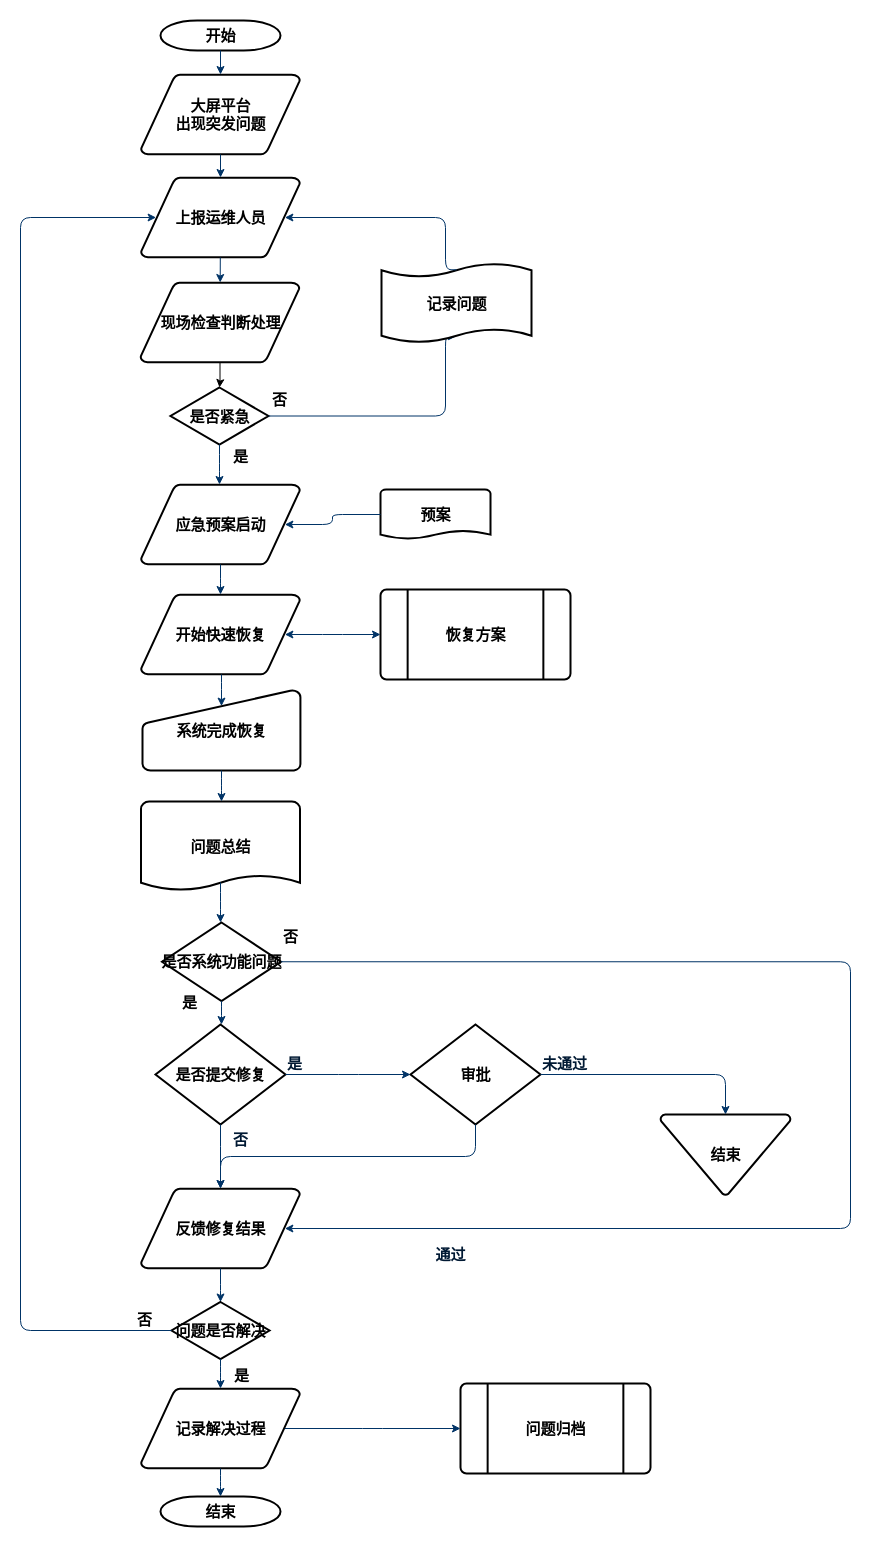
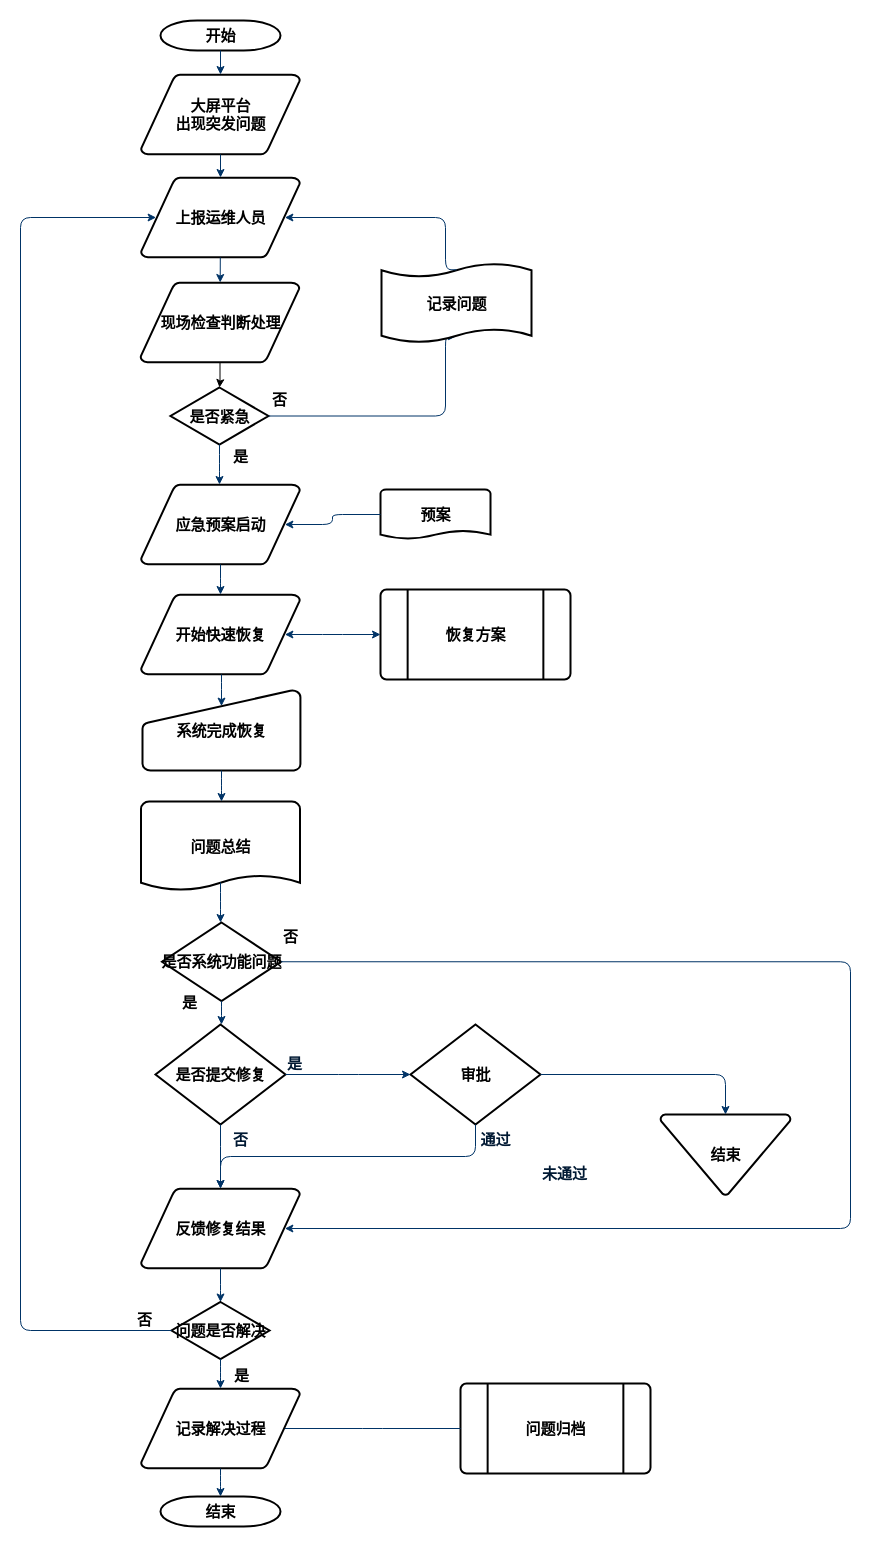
  <mxCell id="0" />
  <mxCell id="1" parent="0" />
  <mxCell id="2" value="开始" style="shape=mxgraph.flowchart.terminator;strokeWidth=2;gradientColor=none;gradientDirection=north;fontStyle=1;html=1;fontSize=15;" parent="1" vertex="1"><mxGeometry x="160" y="20" width="120" height="30" as="geometry" /></mxCell>
  <mxCell id="3" value="大屏平台&lt;br&gt;出现突发问题" style="shape=mxgraph.flowchart.data;strokeWidth=2;gradientColor=none;gradientDirection=north;fontStyle=1;html=1;fontSize=15;" parent="1" vertex="1"><mxGeometry x="140.5" y="74" width="159" height="80" as="geometry" /></mxCell>
  <mxCell id="4" value="应急预案启动" style="shape=mxgraph.flowchart.data;strokeWidth=2;gradientColor=none;gradientDirection=north;fontStyle=1;html=1;fontSize=15;" parent="1" vertex="1"><mxGeometry x="140.5" y="484" width="159" height="80" as="geometry" /></mxCell>
  <mxCell id="5" value="上报运维人员" style="shape=mxgraph.flowchart.data;strokeWidth=2;gradientColor=none;gradientDirection=north;fontStyle=1;html=1;fontSize=15;" parent="1" vertex="1"><mxGeometry x="140.5" y="177" width="159" height="80" as="geometry" /></mxCell>
  <mxCell id="6" value="是否紧急" style="shape=mxgraph.flowchart.decision;strokeWidth=2;gradientColor=none;gradientDirection=north;fontStyle=1;html=1;fontSize=15;" parent="1" vertex="1"><mxGeometry x="170" y="387" width="98" height="57" as="geometry" /></mxCell>
  <mxCell id="7" style="fontStyle=1;strokeColor=#003366;strokeWidth=1;html=1;fontSize=15;" parent="1" source="2" target="3" edge="1"><mxGeometry relative="1" as="geometry" /></mxCell>
  <mxCell id="8" style="fontStyle=1;strokeColor=#003366;strokeWidth=1;html=1;fontSize=15;" parent="1" source="3" target="5" edge="1"><mxGeometry relative="1" as="geometry" /></mxCell>
  <mxCell id="9" style="fontStyle=1;strokeColor=#003366;strokeWidth=1;html=1;fontSize=15;" parent="1" source="5" target="56" edge="1"><mxGeometry relative="1" as="geometry" /></mxCell>
  <mxCell id="10" value="" style="edgeStyle=elbowEdgeStyle;elbow=horizontal;entryX=0.5;entryY=0.91;entryPerimeter=0;exitX=1;exitY=0.5;exitPerimeter=0;fontStyle=1;strokeColor=#003366;strokeWidth=1;html=1;fontSize=15;" parent="1" source="6" target="50" edge="1"><mxGeometry x="381" y="-7.5" width="100" height="100" as="geometry"><mxPoint x="650" y="355" as="sourcePoint" /><mxPoint x="665.395" y="226.5" as="targetPoint" /><Array as="points"><mxPoint x="445" y="308" /></Array></mxGeometry></mxCell>
  <mxCell id="11" value="否" style="text;fontStyle=1;html=1;strokeColor=none;gradientColor=none;fillColor=none;strokeWidth=2;fontSize=15;" parent="1" vertex="1"><mxGeometry x="270" y="384" width="40" height="26" as="geometry" /></mxCell>
  <mxCell id="12" value="" style="edgeStyle=elbowEdgeStyle;elbow=horizontal;fontColor=#001933;fontStyle=1;strokeColor=#003366;strokeWidth=1;html=1;fontSize=15;" parent="1" source="6" target="4" edge="1"><mxGeometry y="50" width="100" height="100" as="geometry"><mxPoint y="94" as="sourcePoint" x="-100" /><mxPoint x="0" y="-6" as="targetPoint" /></mxGeometry></mxCell>
  <mxCell id="13" value="开始快速恢复" style="shape=mxgraph.flowchart.data;strokeWidth=2;gradientColor=none;gradientDirection=north;fontStyle=1;html=1;fontSize=15;" parent="1" vertex="1"><mxGeometry x="140.5" y="594" width="159" height="80" as="geometry" /></mxCell>
  <mxCell id="14" value="是" style="text;fontStyle=1;html=1;strokeColor=none;gradientColor=none;fillColor=none;strokeWidth=2;align=center;fontSize=15;" parent="1" vertex="1"><mxGeometry x="220" y="441" width="40" height="26" as="geometry" /></mxCell>
  <mxCell id="15" value="预案" style="shape=mxgraph.flowchart.document;strokeWidth=2;gradientColor=none;gradientDirection=north;fontStyle=1;html=1;fontSize=15;" parent="1" vertex="1"><mxGeometry x="380" y="489" width="110" height="50" as="geometry" /></mxCell>
  <mxCell id="16" value="" style="edgeStyle=elbowEdgeStyle;elbow=horizontal;exitX=0.905;exitY=0.5;exitPerimeter=0;fontStyle=1;strokeColor=#003366;strokeWidth=1;html=1;startArrow=classic;startFill=1;endArrow=none;endFill=0;fontSize=15;" parent="1" source="4" target="15" edge="1"><mxGeometry y="30" width="100" height="100" as="geometry"><mxPoint y="74" as="sourcePoint" x="-100" /><mxPoint x="0" y="-26" as="targetPoint" /></mxGeometry></mxCell>
  <mxCell id="17" value="" style="edgeStyle=elbowEdgeStyle;elbow=horizontal;fontStyle=1;strokeColor=#003366;strokeWidth=1;html=1;fontSize=15;" parent="1" source="4" target="13" edge="1"><mxGeometry y="30" width="100" height="100" as="geometry"><mxPoint y="74" as="sourcePoint" x="-100" /><mxPoint x="0" y="-26" as="targetPoint" /></mxGeometry></mxCell>
  <mxCell id="18" value="恢复方案" style="shape=mxgraph.flowchart.predefined_process;strokeWidth=2;gradientColor=none;gradientDirection=north;fontStyle=1;html=1;fontSize=15;" parent="1" vertex="1"><mxGeometry x="380" y="589" width="190" height="90" as="geometry" /></mxCell>
  <mxCell id="19" value="" style="edgeStyle=elbowEdgeStyle;elbow=horizontal;exitX=0.905;exitY=0.5;exitPerimeter=0;fontStyle=1;strokeColor=#003366;strokeWidth=1;html=1;startArrow=classic;startFill=1;fontSize=15;" parent="1" source="13" target="18" edge="1"><mxGeometry y="10" width="100" height="100" as="geometry"><mxPoint y="54" as="sourcePoint" x="-100" /><mxPoint x="0" y="-46" as="targetPoint" /></mxGeometry></mxCell>
  <mxCell id="20" value="系统完成恢复" style="shape=mxgraph.flowchart.manual_input;strokeWidth=2;gradientColor=none;gradientDirection=north;fontStyle=1;html=1;fontSize=15;" parent="1" vertex="1"><mxGeometry x="142" y="690" width="158" height="80" as="geometry" /></mxCell>
  <mxCell id="21" value="" style="edgeStyle=elbowEdgeStyle;elbow=horizontal;entryX=0.5;entryY=0.195;entryPerimeter=0;fontStyle=1;strokeColor=#003366;strokeWidth=1;html=1;fontSize=15;" parent="1" source="13" target="20" edge="1"><mxGeometry y="-93" width="100" height="100" as="geometry"><mxPoint y="-49" as="sourcePoint" x="-100" /><mxPoint x="0" y="-149" as="targetPoint" /></mxGeometry></mxCell>
  <mxCell id="22" value="问题总结" style="shape=mxgraph.flowchart.document;strokeWidth=2;gradientColor=none;gradientDirection=north;fontStyle=1;html=1;fontSize=15;" parent="1" vertex="1"><mxGeometry x="140.5" y="801" width="159" height="90" as="geometry" /></mxCell>
  <mxCell id="23" value="" style="edgeStyle=elbowEdgeStyle;elbow=horizontal;exitX=0.5;exitY=1;exitPerimeter=0;fontStyle=1;strokeColor=#003366;strokeWidth=1;html=1;fontSize=15;" parent="1" source="20" target="22" edge="1"><mxGeometry y="-38" width="100" height="100" as="geometry"><mxPoint y="6" as="sourcePoint" x="-100" /><mxPoint x="0" y="-94" as="targetPoint" /></mxGeometry></mxCell>
  <mxCell id="24" value="是否系统功能问题" style="shape=mxgraph.flowchart.decision;strokeWidth=2;gradientColor=none;gradientDirection=north;fontStyle=1;html=1;fontSize=15;" parent="1" vertex="1"><mxGeometry x="161.5" y="922" width="119" height="78.5" as="geometry" /></mxCell>
  <mxCell id="25" value="" style="edgeStyle=elbowEdgeStyle;elbow=horizontal;exitX=0.5;exitY=0.9;exitPerimeter=0;fontStyle=1;strokeColor=#003366;strokeWidth=1;html=1;fontSize=15;" parent="1" source="22" target="24" edge="1"><mxGeometry y="-93" width="100" height="100" as="geometry"><mxPoint y="-49" as="sourcePoint" x="-100" /><mxPoint x="0" y="-149" as="targetPoint" /></mxGeometry></mxCell>
  <mxCell id="26" value="是" style="text;fontStyle=1;html=1;strokeColor=none;gradientColor=none;fillColor=none;strokeWidth=2;fontSize=15;" parent="1" vertex="1"><mxGeometry x="180" y="986.5" width="40" height="26" as="geometry" /></mxCell>
  <mxCell id="27" value="是否提交修复" style="shape=mxgraph.flowchart.decision;strokeWidth=2;gradientColor=none;gradientDirection=north;fontStyle=1;html=1;fontSize=15;" parent="1" vertex="1"><mxGeometry x="155" y="1024" width="130" height="100" as="geometry" /></mxCell>
  <mxCell id="28" value="审批" style="shape=mxgraph.flowchart.decision;strokeWidth=2;gradientColor=none;gradientDirection=north;fontStyle=1;html=1;fontSize=15;" parent="1" vertex="1"><mxGeometry x="410" y="1024" width="130" height="100" as="geometry" /></mxCell>
  <mxCell id="29" value="" style="edgeStyle=elbowEdgeStyle;elbow=horizontal;exitX=0.5;exitY=1;exitPerimeter=0;fontStyle=1;strokeColor=#003366;strokeWidth=1;html=1;fontSize=15;" parent="1" source="24" target="27" edge="1"><mxGeometry y="-116" width="100" height="100" as="geometry"><mxPoint y="-72" as="sourcePoint" x="-100" /><mxPoint x="0" y="-172" as="targetPoint" /></mxGeometry></mxCell>
  <mxCell id="30" value="" style="edgeStyle=elbowEdgeStyle;elbow=horizontal;exitX=1;exitY=0.5;exitPerimeter=0;entryX=0;entryY=0.5;entryPerimeter=0;fontStyle=1;strokeColor=#003366;strokeWidth=1;html=1;fontSize=15;" parent="1" source="27" target="28" edge="1"><mxGeometry y="-130" width="100" height="100" as="geometry"><mxPoint y="-86" as="sourcePoint" x="-100" /><mxPoint x="0" y="-186" as="targetPoint" /></mxGeometry></mxCell>
  <mxCell id="31" value="结束" style="shape=mxgraph.flowchart.merge_or_storage;strokeWidth=2;gradientColor=none;gradientDirection=north;fontStyle=1;html=1;fontSize=15;" parent="1" vertex="1"><mxGeometry x="660" y="1114" width="130" height="80.5" as="geometry" /></mxCell>
  <mxCell id="32" value="" style="edgeStyle=elbowEdgeStyle;elbow=vertical;exitX=1;exitY=0.5;exitPerimeter=0;entryX=0.5;entryY=0;entryPerimeter=0;fontStyle=1;strokeColor=#003366;strokeWidth=1;html=1;fontSize=15;" parent="1" source="28" target="31" edge="1"><mxGeometry y="-130" width="100" height="100" as="geometry"><mxPoint y="-86" as="sourcePoint" x="-100" /><mxPoint x="0" y="-186" as="targetPoint" /><Array as="points"><mxPoint x="640" y="1074" /></Array></mxGeometry></mxCell>
  <mxCell id="33" value="反馈修复结果" style="shape=mxgraph.flowchart.data;strokeWidth=2;gradientColor=none;gradientDirection=north;fontStyle=1;html=1;fontSize=15;" parent="1" vertex="1"><mxGeometry x="140.5" y="1188" width="159" height="80" as="geometry" /></mxCell>
  <mxCell id="34" value="" style="edgeStyle=elbowEdgeStyle;elbow=vertical;exitX=0.5;exitY=1;exitPerimeter=0;fontColor=#001933;fontStyle=1;strokeColor=#003366;strokeWidth=1;html=1;fontSize=15;" parent="1" source="27" target="33" edge="1"><mxGeometry y="-130" width="100" height="100" as="geometry"><mxPoint y="-86" as="sourcePoint" x="-100" /><mxPoint x="0" y="-186" as="targetPoint" /></mxGeometry></mxCell>
  <mxCell id="35" value="" style="edgeStyle=elbowEdgeStyle;elbow=vertical;exitX=0.5;exitY=1;exitPerimeter=0;entryX=0.5;entryY=0;entryPerimeter=0;fontStyle=1;strokeColor=#003366;strokeWidth=1;html=1;fontSize=15;" parent="1" source="28" target="33" edge="1"><mxGeometry y="-130" width="100" height="100" as="geometry"><mxPoint y="-86" as="sourcePoint" x="-100" /><mxPoint x="0" y="-186" as="targetPoint" /></mxGeometry></mxCell>
  <mxCell id="36" value="问题是否解决" style="shape=mxgraph.flowchart.decision;strokeWidth=2;gradientColor=none;gradientDirection=north;fontStyle=1;html=1;fontSize=15;" parent="1" vertex="1"><mxGeometry x="171" y="1301.5" width="98" height="57" as="geometry" /></mxCell>
  <mxCell id="37" value="记录解决过程" style="shape=mxgraph.flowchart.data;strokeWidth=2;gradientColor=none;gradientDirection=north;fontStyle=1;html=1;fontSize=15;" parent="1" vertex="1"><mxGeometry x="140.5" y="1388" width="159" height="80" as="geometry" /></mxCell>
  <mxCell id="38" value="问题归档" style="shape=mxgraph.flowchart.predefined_process;strokeWidth=2;gradientColor=none;gradientDirection=north;fontStyle=1;html=1;fontSize=15;" parent="1" vertex="1"><mxGeometry x="460" y="1383" width="190" height="90" as="geometry" /></mxCell>
  <mxCell id="39" value="结束" style="shape=mxgraph.flowchart.terminator;strokeWidth=2;gradientColor=none;gradientDirection=north;fontStyle=1;html=1;fontSize=15;" parent="1" vertex="1"><mxGeometry x="160" y="1496" width="120" height="30" as="geometry" /></mxCell>
  <mxCell id="40" value="" style="edgeStyle=elbowEdgeStyle;elbow=vertical;exitX=0.5;exitY=1;exitPerimeter=0;entryX=0.5;entryY=0;entryPerimeter=0;fontStyle=1;strokeColor=#003366;strokeWidth=1;html=1;fontSize=15;" parent="1" source="33" target="36" edge="1"><mxGeometry y="-161" width="100" height="100" as="geometry"><mxPoint y="-117" as="sourcePoint" x="-100" /><mxPoint x="0" y="-217" as="targetPoint" /></mxGeometry></mxCell>
  <mxCell id="41" value="" style="edgeStyle=elbowEdgeStyle;elbow=vertical;exitX=0.5;exitY=1;exitPerimeter=0;entryX=0.5;entryY=0;entryPerimeter=0;fontStyle=1;strokeColor=#003366;strokeWidth=1;html=1;fontSize=15;" parent="1" source="36" target="37" edge="1"><mxGeometry y="-264" width="100" height="100" as="geometry"><mxPoint y="-220" as="sourcePoint" x="-100" /><mxPoint x="0" y="-320" as="targetPoint" /></mxGeometry></mxCell>
  <mxCell id="42" value="" style="edgeStyle=elbowEdgeStyle;elbow=vertical;exitX=0.5;exitY=1;exitPerimeter=0;entryX=0.5;entryY=0;entryPerimeter=0;fontStyle=1;strokeColor=#003366;strokeWidth=1;html=1;fontSize=15;" parent="1" source="37" target="39" edge="1"><mxGeometry y="-286" width="100" height="100" as="geometry"><mxPoint y="-242" as="sourcePoint" x="-100" /><mxPoint x="0" y="-342" as="targetPoint" /></mxGeometry></mxCell>
- <mxCell id="43" value="" style="edgeStyle=elbowEdgeStyle;elbow=vertical;exitX=0.905;exitY=0.5;exitPerimeter=0;entryX=0;entryY=0.5;entryPerimeter=0;fontStyle=1;strokeColor=#003366;strokeWidth=1;html=1;fontSize=15;" parent="1" source="37" target="38" edge="1"><mxGeometry y="-286" width="100" height="100" as="geometry"><mxPoint y="-242" as="sourcePoint" x="-100" /><mxPoint x="0" y="-342" as="targetPoint" /></mxGeometry></mxCell>
+ <mxCell id="43" value="" style="edgeStyle=elbowEdgeStyle;elbow=vertical;exitX=0.905;exitY=0.5;exitPerimeter=0;entryX=0;entryY=0.5;entryPerimeter=0;fontStyle=1;strokeColor=#003366;strokeWidth=1;html=1;fontSize=15;endArrow=none;" parent="1" source="37" target="38" edge="1"><mxGeometry y="-286" width="100" height="100" as="geometry"><mxPoint y="-242" as="sourcePoint" x="-100" /><mxPoint x="0" y="-342" as="targetPoint" /></mxGeometry></mxCell>
  <mxCell id="44" value="" style="edgeStyle=elbowEdgeStyle;elbow=horizontal;exitX=1;exitY=0.5;exitPerimeter=0;entryX=0.905;entryY=0.5;entryPerimeter=0;fontStyle=1;strokeColor=#003366;strokeWidth=1;html=1;fontSize=15;" parent="1" source="24" target="33" edge="1"><mxGeometry y="-116" width="100" height="100" as="geometry"><mxPoint y="-72" as="sourcePoint" x="-100" /><mxPoint x="0" y="-172" as="targetPoint" /><Array as="points"><mxPoint x="850" y="1148" /></Array></mxGeometry></mxCell>
  <mxCell id="45" value="否" style="text;fontStyle=1;html=1;strokeColor=none;gradientColor=none;fillColor=none;strokeWidth=2;fontSize=15;" parent="1" vertex="1"><mxGeometry x="280.5" y="921.25" width="40" height="26" as="geometry" /></mxCell>
  <mxCell id="46" value="是" style="text;fontColor=#001933;fontStyle=1;html=1;strokeColor=none;gradientColor=none;fillColor=none;strokeWidth=2;fontSize=15;" parent="1" vertex="1"><mxGeometry x="285" y="1048" width="40" height="26" as="geometry" /></mxCell>
  <mxCell id="47" value="否" style="text;fontColor=#001933;fontStyle=1;html=1;strokeColor=none;gradientColor=none;fillColor=none;strokeWidth=2;align=center;fontSize=15;" parent="1" vertex="1"><mxGeometry x="220" y="1124" width="40" height="26" as="geometry" /></mxCell>
- <mxCell id="48" value="通过" style="text;fontColor=#001933;fontStyle=1;html=1;strokeColor=none;gradientColor=none;fillColor=none;strokeWidth=2;align=center;fontSize=15;" parent="1" vertex="1"><mxGeometry x="430" y="1239" width="40" height="26" as="geometry" /></mxCell>
- <mxCell id="49" value="未通过" style="text;fontColor=#001933;fontStyle=1;html=1;strokeColor=none;gradientColor=none;fillColor=none;strokeWidth=2;fontSize=15;" parent="1" vertex="1"><mxGeometry x="540" y="1048" width="40" height="26" as="geometry" /></mxCell>
+ <mxCell id="48" value="通过" style="text;fontColor=#001933;fontStyle=1;html=1;strokeColor=none;gradientColor=none;fillColor=none;strokeWidth=2;align=center;fontSize=15;" parent="1" vertex="1"><mxGeometry x="475" y="1124" width="40" height="26" as="geometry" /></mxCell>
+ <mxCell id="49" value="未通过" style="text;fontColor=#001933;fontStyle=1;html=1;strokeColor=none;gradientColor=none;fillColor=none;strokeWidth=2;fontSize=15;" parent="1" vertex="1"><mxGeometry x="540" y="1158" width="40" height="26" as="geometry" /></mxCell>
  <mxCell id="50" value="记录问题" style="shape=mxgraph.flowchart.paper_tape;strokeWidth=2;gradientColor=none;gradientDirection=north;fontStyle=1;html=1;fontSize=15;" parent="1" vertex="1"><mxGeometry x="381" y="262" width="150" height="81" as="geometry" /></mxCell>
  <mxCell id="51" value="" style="edgeStyle=elbowEdgeStyle;elbow=horizontal;exitX=0.5;exitY=0.09;exitPerimeter=0;entryX=0.905;entryY=0.5;entryPerimeter=0;fontStyle=1;strokeColor=#003366;strokeWidth=1;html=1;fontSize=15;" parent="1" source="50" target="5" edge="1"><mxGeometry y="-17" width="100" height="100" as="geometry"><mxPoint y="27" as="sourcePoint" x="-100" /><mxPoint x="0" y="-73" as="targetPoint" /><Array as="points"><mxPoint x="445" y="227" /></Array></mxGeometry></mxCell>
  <mxCell id="52" value="是" style="text;fontStyle=1;html=1;strokeColor=none;gradientColor=none;fillColor=none;strokeWidth=2;align=center;fontSize=15;" parent="1" vertex="1"><mxGeometry x="221" y="1360" width="40" height="26" as="geometry" /></mxCell>
  <mxCell id="53" value="" style="edgeStyle=elbowEdgeStyle;elbow=horizontal;exitX=0;exitY=0.5;exitPerimeter=0;entryX=0.095;entryY=0.5;entryPerimeter=0;fontStyle=1;strokeColor=#003366;strokeWidth=1;html=1;fontSize=15;" parent="1" source="36" target="5" edge="1"><mxGeometry y="-17" width="100" height="100" as="geometry"><mxPoint y="27" as="sourcePoint" x="-100" /><mxPoint x="0" y="-73" as="targetPoint" /><Array as="points"><mxPoint x="20" y="897" /></Array></mxGeometry></mxCell>
  <mxCell id="54" value="否" style="text;fontStyle=1;html=1;strokeColor=none;gradientColor=none;fillColor=none;strokeWidth=2;fontSize=15;" parent="1" vertex="1"><mxGeometry x="135" y="1304" width="40" height="26" as="geometry" /></mxCell>
  <mxCell id="55" value="" style="edgeStyle=orthogonalEdgeStyle;rounded=0;orthogonalLoop=1;jettySize=auto;html=1;fontSize=15;fontStyle=1" edge="1" parent="1" source="56" target="6"><mxGeometry relative="1" as="geometry" /></mxCell>
  <mxCell id="56" value="现场检查判断处理" style="shape=mxgraph.flowchart.data;strokeWidth=2;gradientColor=none;gradientDirection=north;fontStyle=1;html=1;fontSize=15;" vertex="1" parent="1"><mxGeometry x="140" y="282" width="159" height="80" as="geometry" /></mxCell>
